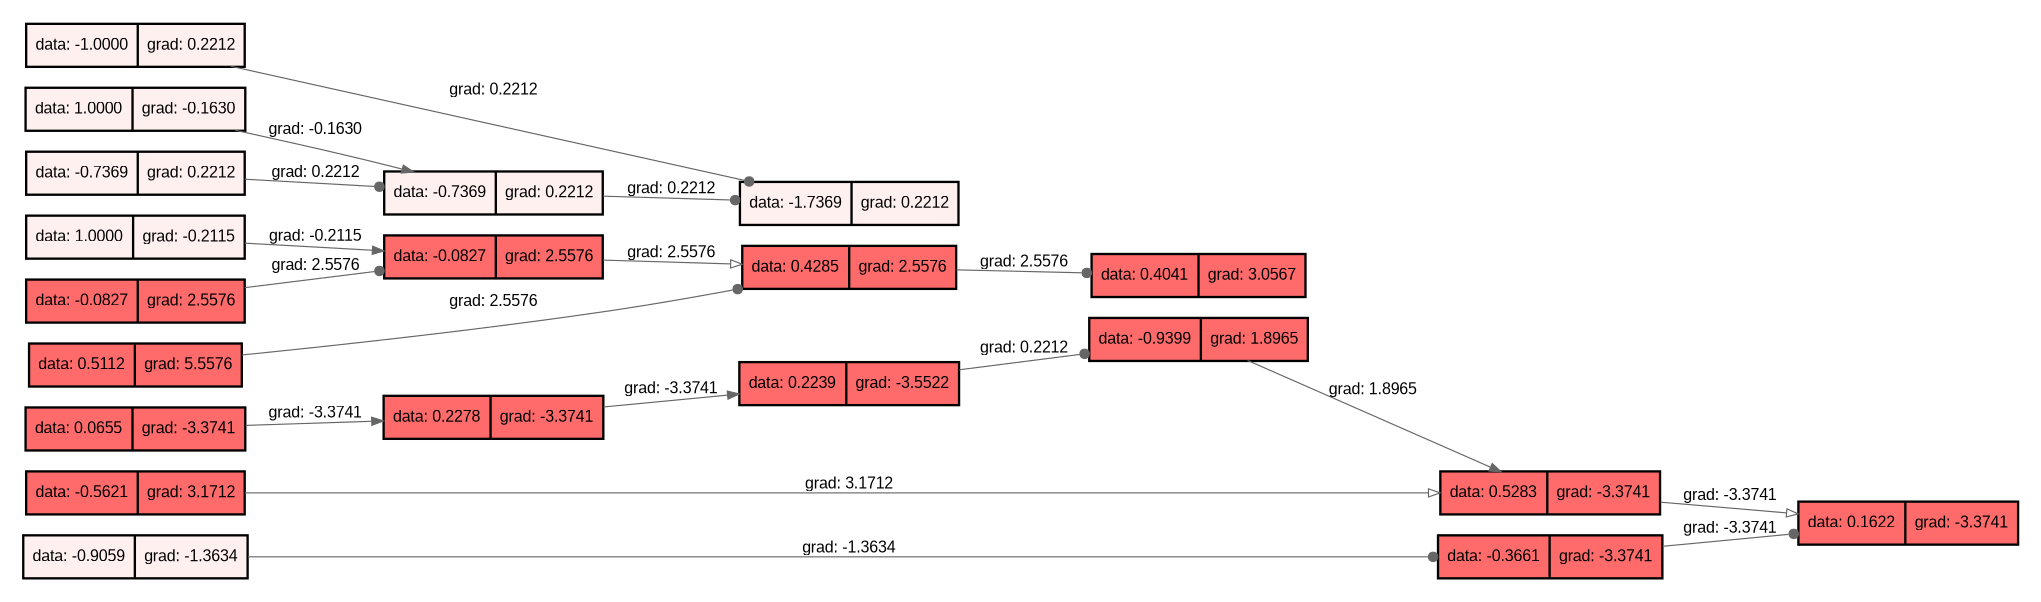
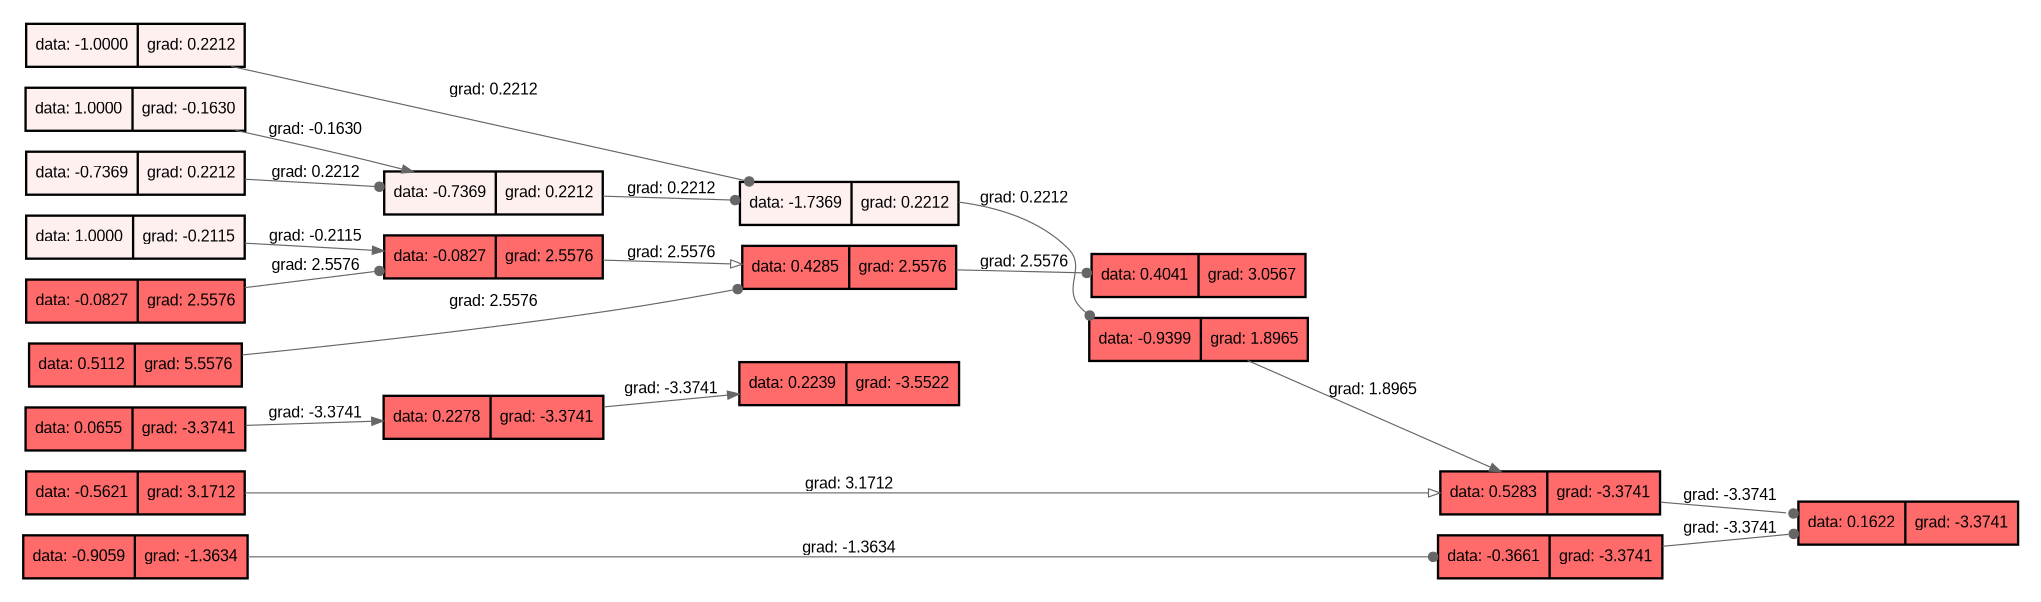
  digraph {
    bgcolor=white
    fontname="Liberation Sans"
    rankdir=LR
    node [fillcolor="#FF6B6B" fontname="Liberation Sans" penwidth=2 shape=record style=filled]
    edge [arrowhead=dot color="#666666" fontname="Liberation Sans"]
    n1 [fillcolor="#FFF0F0" label="{data: -0.7369|grad: 0.2212}"]
    n2 [fillcolor="#FFF0F0" label="{data: 1.0000|grad: -0.1630}"]
    n3 [fillcolor="#FFF0F0" label="{data: -1.0000|grad: 0.2212}"]
    n4 [label="{data: -0.0827|grad: 2.5576}"]
    n5 [fillcolor="#FFF0F0" label="{data: 1.0000|grad: -0.2115}"]
    n6 [label="{data: 0.5112|grad: 5.5576}"]
    n7 [label="{data: -0.5621|grad: 3.1712}"]
-   n8 [fillcolor="#FFF0F0" label="{data: -0.9059|grad: -1.3634}"]
+   n8 [label="{data: -0.9059|grad: -1.3634}"]
    n9 [label="{data: 0.0655|grad: -3.3741}"]
    n10 [fillcolor="#FFF0F0" label="{data: -0.7369|grad: 0.2212}"]
    n11 [label="{data: -0.0827|grad: 2.5576}"]
    n12 [fillcolor="#FFF0F0" label="{data: -1.7369|grad: 0.2212}"]
    n13 [label="{data: 0.4285|grad: 2.5576}"]
    n14 [label="{data: -0.9399|grad: 1.8965}"]
    n15 [label="{data: 0.4041|grad: 3.0567}"]
    n16 [label="{data: 0.5283|grad: -3.3741}"]
    n17 [label="{data: -0.3661|grad: -3.3741}"]
    n18 [label="{data: 0.1622|grad: -3.3741}"]
    n19 [label="{data: 0.2278|grad: -3.3741}"]
    n20 [label="{data: 0.2239|grad: -3.5522}"]
    subgraph cluster_1 {
      rank=same
      style=invis
      n1
      n2
      n3
      n4
      n5
      n6
      n7
      n8
      n9
    }
    subgraph cluster_2 {
      rank=same
      style=invis
      n10
      n11
    }
    subgraph cluster_3 {
      rank=same
      style=invis
      n12
      n13
    }
    subgraph cluster_4 {
      rank=same
      style=invis
      n14
      n15
    }
    subgraph cluster_5 {
      rank=same
      style=invis
      n16
      n17
    }
    subgraph cluster_6 {
      rank=same
      style=invis
      n18
    }
    subgraph cluster_7 {
      rank=same
      style=invis
      n19
    }
    subgraph cluster_8 {
      rank=same
      style=invis
      n20
    }
    n1 -> n10 [label="grad: 0.2212"]
    n2 -> n10 [arrowhead=normal label="grad: -0.1630"]
    n3 -> n12 [label="grad: 0.2212"]
    n4 -> n11 [label="grad: 2.5576"]
    n5 -> n11 [arrowhead=normal label="grad: -0.2115"]
    n6 -> n13 [label="grad: 2.5576"]
    n7 -> n16 [arrowhead=onormal label="grad: 3.1712"]
    n8 -> n17 [label="grad: -1.3634"]
    n9 -> n19 [arrowhead=normal label="grad: -3.3741"]
    n10 -> n12 [label="grad: 0.2212"]
    n11 -> n13 [arrowhead=onormal label="grad: 2.5576"]
-   n20 -> n14 [label="grad: 0.2212"]
+   n12 -> n14 [label="grad: 0.2212"]
    n13 -> n15 [label="grad: 2.5576"]
    n14 -> n16 [arrowhead=normal label="grad: 1.8965"]
-   n16 -> n18 [arrowhead=onormal label="grad: -3.3741"]
+   n16 -> n18 [label="grad: -3.3741"]
    n17 -> n18 [label="grad: -3.3741"]
    n19 -> n20 [arrowhead=normal label="grad: -3.3741"]
  }
